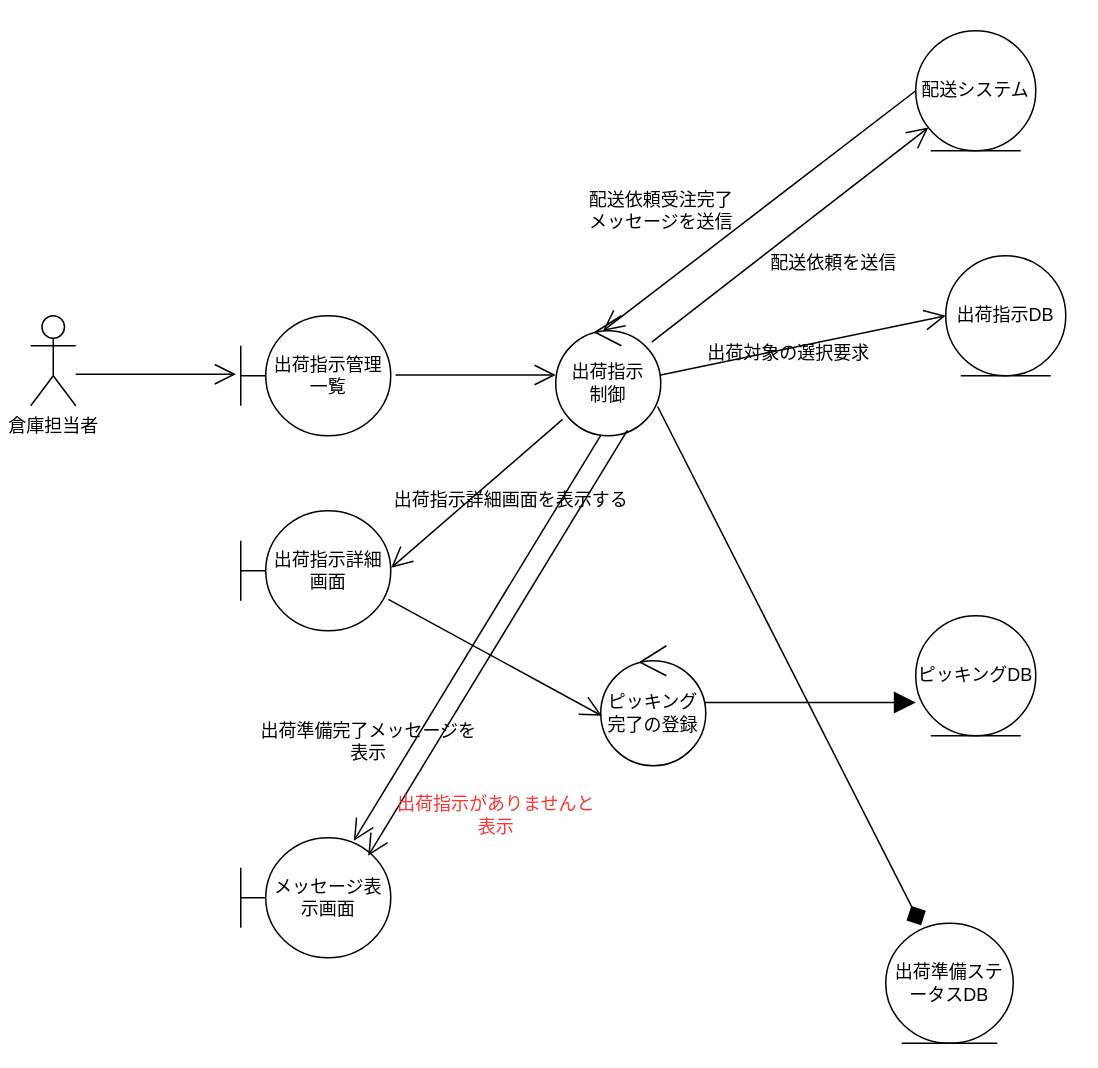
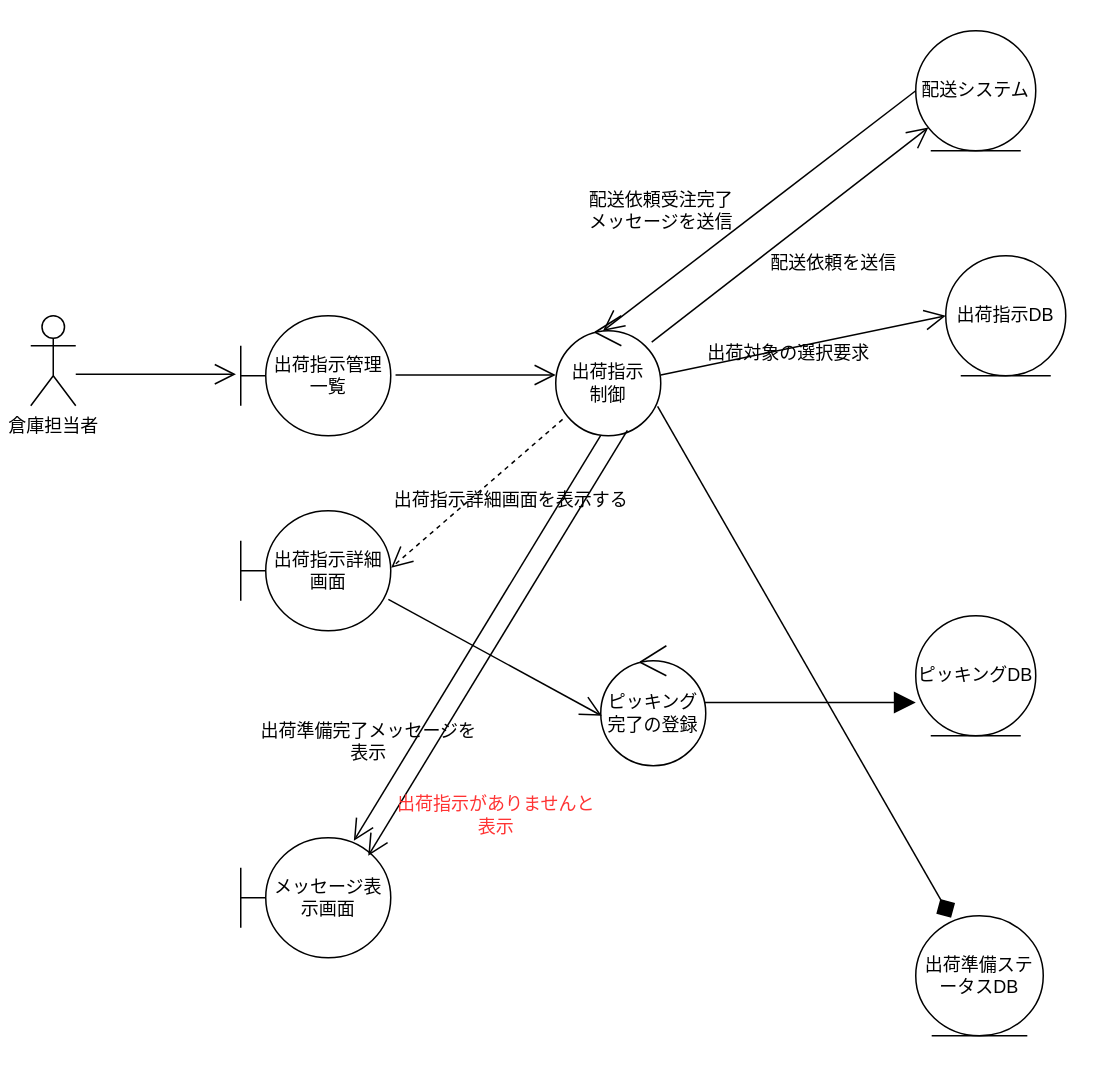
  <mxCell id="0" />
  <mxCell id="1" parent="0" />
  <mxCell id="2" value="倉庫担当者" style="shape=umlActor;verticalLabelPosition=bottom;verticalAlign=top;html=1;" vertex="1" parent="1"><mxGeometry x="20" y="210" width="30" height="60" as="geometry" /></mxCell>
  <mxCell id="3" value="出荷指示管理一覧" style="shape=umlBoundary;whiteSpace=wrap;html=1;" vertex="1" parent="1"><mxGeometry x="160" y="210" width="100" height="80" as="geometry" /></mxCell>
  <mxCell id="4" value="出荷指示&lt;div&gt;制御&lt;/div&gt;" style="ellipse;shape=umlControl;whiteSpace=wrap;html=1;" vertex="1" parent="1"><mxGeometry x="370" y="210" width="70" height="80" as="geometry" /></mxCell>
  <mxCell id="5" value="出荷指示DB" style="ellipse;shape=umlEntity;whiteSpace=wrap;html=1;" vertex="1" parent="1"><mxGeometry x="630" y="170" width="80" height="80" as="geometry" /></mxCell>
  <mxCell id="6" value="" style="endArrow=open;endFill=1;endSize=12;html=1;exitX=1.032;exitY=0.552;exitDx=0;exitDy=0;exitPerimeter=0;entryX=0;entryY=0.552;entryDx=0;entryDy=0;entryPerimeter=0;" edge="1" parent="1"><mxGeometry width="160" relative="1" as="geometry"><mxPoint x="263.2" y="249.5" as="sourcePoint" /><mxPoint x="370" y="249.5" as="targetPoint" /></mxGeometry></mxCell>
  <mxCell id="7" value="" style="endArrow=open;endFill=1;endSize=12;html=1;exitX=1.032;exitY=0.552;exitDx=0;exitDy=0;exitPerimeter=0;entryX=0;entryY=0.5;entryDx=0;entryDy=0;" edge="1" parent="1" target="5"><mxGeometry width="160" relative="1" as="geometry"><mxPoint x="440" y="249.5" as="sourcePoint" /><mxPoint x="547" y="249.5" as="targetPoint" /></mxGeometry></mxCell>
  <mxCell id="8" value="出荷対象の選択要求" style="text;html=1;align=center;verticalAlign=middle;resizable=0;points=[];autosize=1;strokeColor=none;fillColor=none;" vertex="1" parent="1"><mxGeometry x="460" y="220" width="130" height="30" as="geometry" /></mxCell>
  <mxCell id="9" value="出荷指示詳細画面" style="shape=umlBoundary;whiteSpace=wrap;html=1;" vertex="1" parent="1"><mxGeometry x="160" y="340" width="100" height="80" as="geometry" /></mxCell>
- <mxCell id="10" value="" style="endArrow=open;endFill=1;endSize=12;html=1;entryX=1.003;entryY=0.475;entryDx=0;entryDy=0;entryPerimeter=0;exitX=0.065;exitY=0.864;exitDx=0;exitDy=0;exitPerimeter=0;" edge="1" parent="1" source="4" target="9"><mxGeometry width="160" relative="1" as="geometry"><mxPoint x="410" y="290" as="sourcePoint" /><mxPoint x="480" y="450" as="targetPoint" /></mxGeometry></mxCell>
+ <mxCell id="10" value="" style="endArrow=open;endFill=1;endSize=12;html=1;entryX=1.003;entryY=0.475;entryDx=0;entryDy=0;entryPerimeter=0;exitX=0.065;exitY=0.864;exitDx=0;exitDy=0;exitPerimeter=0;dashed=1;" edge="1" parent="1" source="4" target="9"><mxGeometry width="160" relative="1" as="geometry"><mxPoint x="410" y="290" as="sourcePoint" /><mxPoint x="480" y="450" as="targetPoint" /></mxGeometry></mxCell>
  <mxCell id="11" value="出荷指示詳細画面を表示する" style="text;html=1;align=center;verticalAlign=middle;resizable=0;points=[];autosize=1;strokeColor=none;fillColor=none;" vertex="1" parent="1"><mxGeometry x="250" y="318" width="180" height="30" as="geometry" /></mxCell>
  <mxCell id="12" value="ピッキング完了の登録" style="ellipse;shape=umlControl;whiteSpace=wrap;html=1;" vertex="1" parent="1"><mxGeometry x="400" y="430" width="70" height="80" as="geometry" /></mxCell>
  <mxCell id="13" value="" style="endArrow=open;endFill=1;endSize=12;html=1;exitX=0.984;exitY=0.739;exitDx=0;exitDy=0;exitPerimeter=0;entryX=0.01;entryY=0.584;entryDx=0;entryDy=0;entryPerimeter=0;" edge="1" parent="1" source="9" target="12"><mxGeometry width="160" relative="1" as="geometry"><mxPoint x="273.2" y="259.5" as="sourcePoint" /><mxPoint x="380" y="259.5" as="targetPoint" /></mxGeometry></mxCell>
  <mxCell id="14" value="ピッキングDB" style="ellipse;shape=umlEntity;whiteSpace=wrap;html=1;" vertex="1" parent="1"><mxGeometry x="610" y="410" width="80" height="80" as="geometry" /></mxCell>
  <mxCell id="15" value="" style="endArrow=block;endFill=1;endSize=12;html=1;entryX=0;entryY=0.723;entryDx=0;entryDy=0;exitX=0.983;exitY=0.473;exitDx=0;exitDy=0;exitPerimeter=0;entryPerimeter=0;" edge="1" parent="1" source="12" target="14"><mxGeometry width="160" relative="1" as="geometry"><mxPoint x="440" y="449.5" as="sourcePoint" /><mxPoint x="546.8" y="449.5" as="targetPoint" /></mxGeometry></mxCell>
- <mxCell id="16" value="出荷準備ステータスDB" style="ellipse;shape=umlEntity;whiteSpace=wrap;html=1;" vertex="1" parent="1"><mxGeometry x="590" y="615" width="85" height="80" as="geometry" /></mxCell>
+ <mxCell id="16" value="出荷準備ステータスDB" style="ellipse;shape=umlEntity;whiteSpace=wrap;html=1;" vertex="1" parent="1"><mxGeometry x="610" y="610" width="85" height="80" as="geometry" /></mxCell>
  <mxCell id="17" value="" style="endArrow=diamond;endFill=1;endSize=12;html=1;exitX=0.97;exitY=0.756;exitDx=0;exitDy=0;exitPerimeter=0;entryX=0.277;entryY=0.016;entryDx=0;entryDy=0;entryPerimeter=0;" edge="1" parent="1" source="4" target="16"><mxGeometry width="160" relative="1" as="geometry"><mxPoint x="320" y="450" as="sourcePoint" /><mxPoint x="480" y="450" as="targetPoint" /></mxGeometry></mxCell>
  <mxCell id="18" value="メッセージ表示画面" style="shape=umlBoundary;whiteSpace=wrap;html=1;" vertex="1" parent="1"><mxGeometry x="160" y="558" width="100" height="80" as="geometry" /></mxCell>
  <mxCell id="19" value="" style="endArrow=open;endFill=1;endSize=12;html=1;exitX=0.477;exitY=0.996;exitDx=0;exitDy=0;exitPerimeter=0;entryX=0.754;entryY=0.025;entryDx=0;entryDy=0;entryPerimeter=0;" edge="1" parent="1" target="18"><mxGeometry width="160" relative="1" as="geometry"><mxPoint x="400" y="289.68" as="sourcePoint" /><mxPoint x="237.147" y="503" as="targetPoint" /></mxGeometry></mxCell>
  <mxCell id="20" value="出荷準備完了メッセージを&lt;div&gt;表示&lt;/div&gt;" style="text;html=1;align=center;verticalAlign=middle;resizable=0;points=[];autosize=1;strokeColor=none;fillColor=none;" vertex="1" parent="1"><mxGeometry x="160" y="474" width="170" height="40" as="geometry" /></mxCell>
  <mxCell id="21" value="配送システム" style="ellipse;shape=umlEntity;whiteSpace=wrap;html=1;" vertex="1" parent="1"><mxGeometry x="610" y="20" width="80" height="80" as="geometry" /></mxCell>
  <mxCell id="22" value="" style="endArrow=open;endFill=1;endSize=12;html=1;" edge="1" parent="1" source="4" target="21"><mxGeometry width="160" relative="1" as="geometry"><mxPoint x="273.2" y="259.5" as="sourcePoint" /><mxPoint x="380" y="259.5" as="targetPoint" /></mxGeometry></mxCell>
  <mxCell id="23" value="配送依頼を送信" style="text;html=1;align=center;verticalAlign=middle;resizable=0;points=[];autosize=1;strokeColor=none;fillColor=none;" vertex="1" parent="1"><mxGeometry x="500" y="160" width="110" height="30" as="geometry" /></mxCell>
  <mxCell id="24" value="" style="endArrow=open;endFill=1;endSize=12;html=1;exitX=0;exitY=0.5;exitDx=0;exitDy=0;entryX=0.449;entryY=0.127;entryDx=0;entryDy=0;entryPerimeter=0;" edge="1" parent="1" source="21" target="4"><mxGeometry width="160" relative="1" as="geometry"><mxPoint x="340" y="160" as="sourcePoint" /><mxPoint x="500" y="160" as="targetPoint" /></mxGeometry></mxCell>
  <mxCell id="25" value="配送依頼受注完了&lt;div&gt;メッセージを送信&lt;/div&gt;" style="text;html=1;align=center;verticalAlign=middle;resizable=0;points=[];autosize=1;strokeColor=none;fillColor=none;" vertex="1" parent="1"><mxGeometry x="380" y="120" width="120" height="40" as="geometry" /></mxCell>
  <mxCell id="26" value="" style="endArrow=open;endFill=1;endSize=12;html=1;exitX=0.682;exitY=0.955;exitDx=0;exitDy=0;exitPerimeter=0;entryX=0.754;entryY=0.025;entryDx=0;entryDy=0;entryPerimeter=0;" edge="1" parent="1" source="4"><mxGeometry width="160" relative="1" as="geometry"><mxPoint x="410" y="299.68" as="sourcePoint" /><mxPoint x="245" y="570" as="targetPoint" /></mxGeometry></mxCell>
  <mxCell id="27" value="&lt;font style=&quot;color: rgb(255, 51, 51);&quot;&gt;出荷指示がありませんと&lt;/font&gt;&lt;div&gt;&lt;font style=&quot;color: rgb(255, 51, 51);&quot;&gt;表示&lt;/font&gt;&lt;/div&gt;" style="text;html=1;align=center;verticalAlign=middle;resizable=0;points=[];autosize=1;strokeColor=none;fillColor=none;" vertex="1" parent="1"><mxGeometry x="250" y="523" width="160" height="40" as="geometry" /></mxCell>
  <mxCell id="28" value="" style="endArrow=open;endFill=1;endSize=12;html=1;exitX=1.032;exitY=0.552;exitDx=0;exitDy=0;exitPerimeter=0;entryX=0;entryY=0.552;entryDx=0;entryDy=0;entryPerimeter=0;" edge="1" parent="1"><mxGeometry width="160" relative="1" as="geometry"><mxPoint x="50" y="249" as="sourcePoint" /><mxPoint x="156.8" y="249" as="targetPoint" /></mxGeometry></mxCell>
